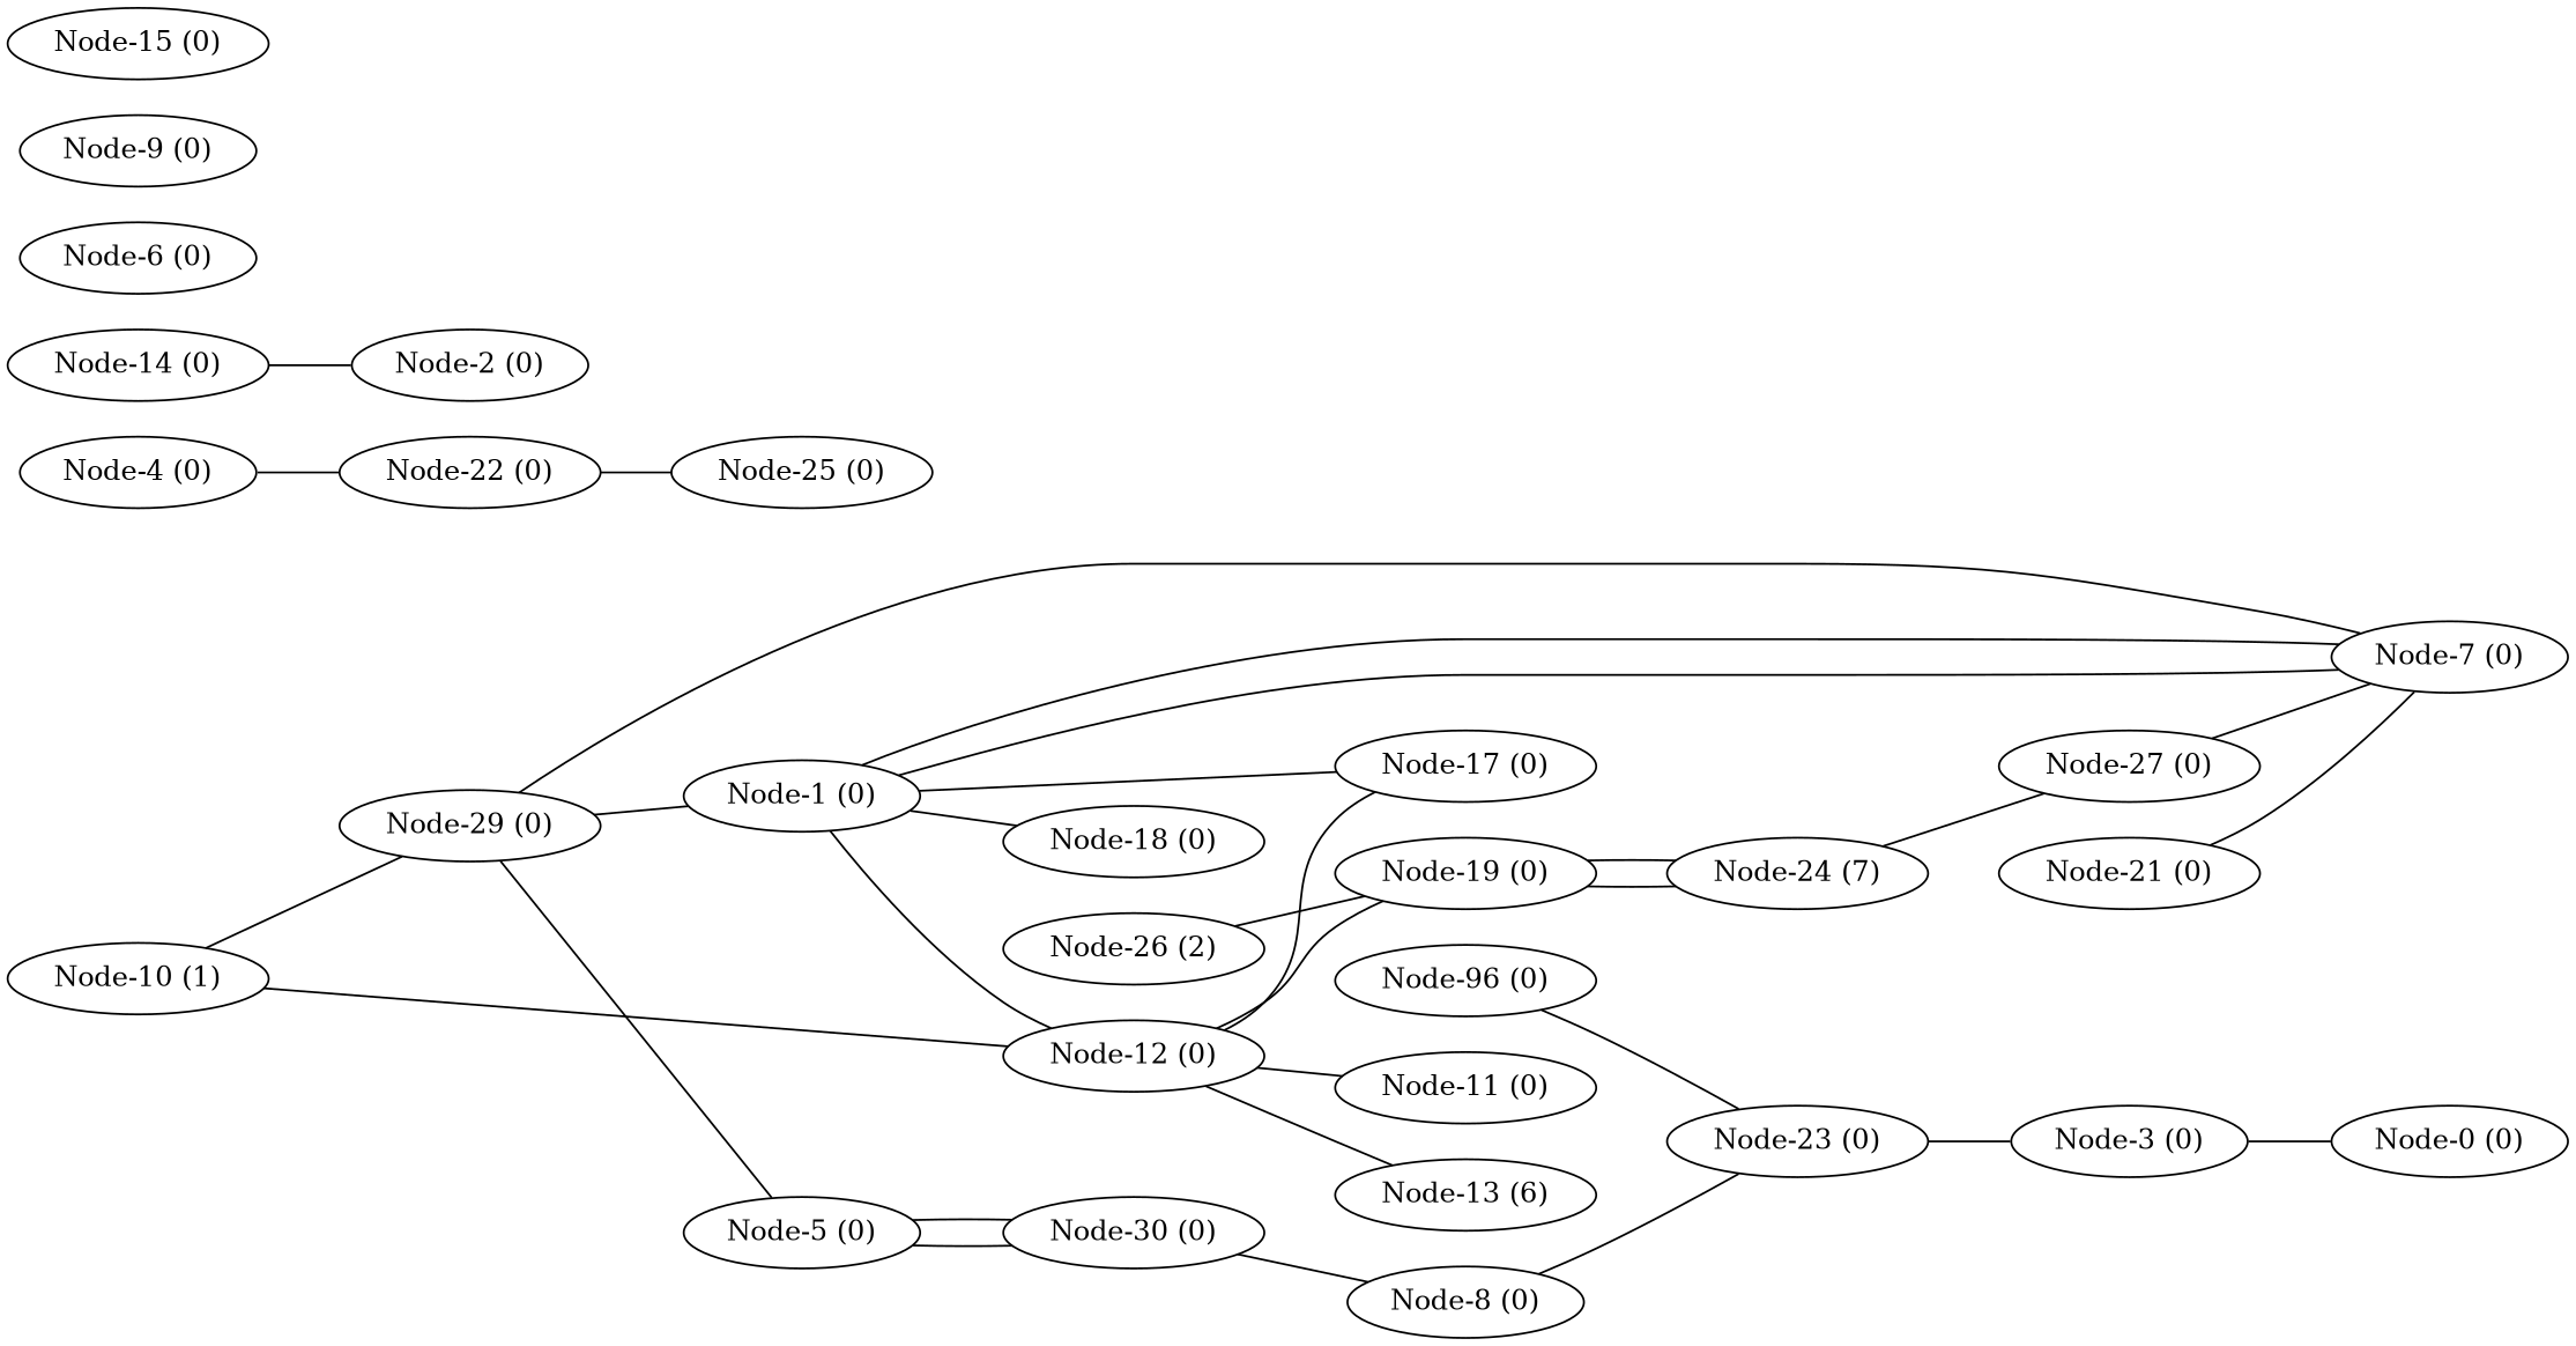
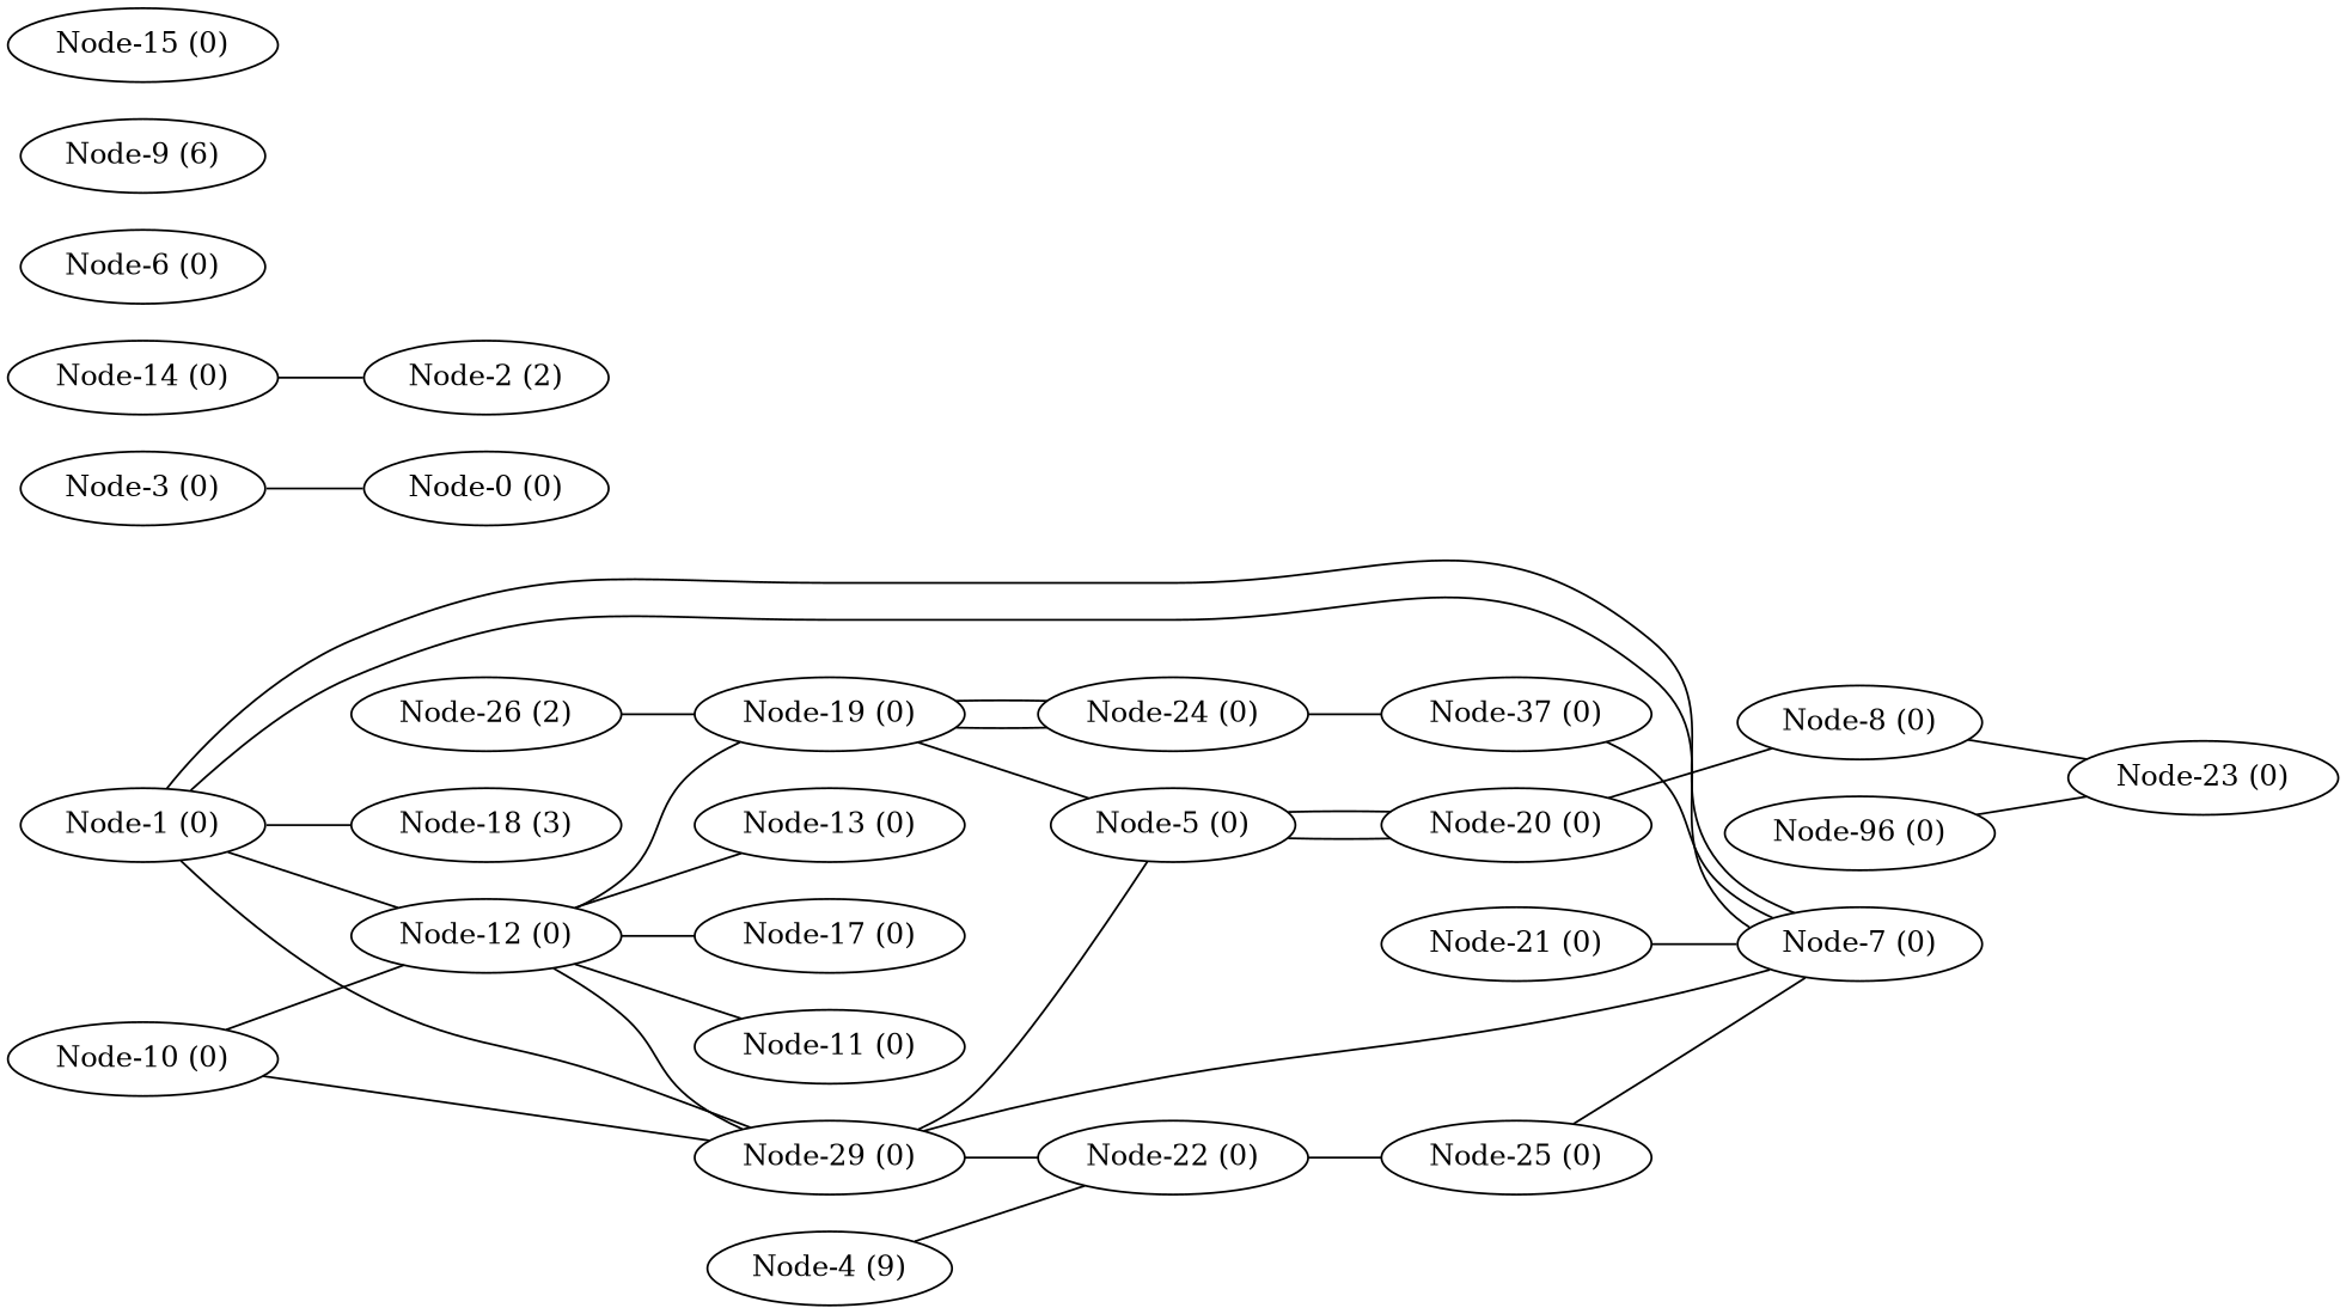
  graph {
    rankdir=LR
    n1 [label="Node-1 (0)"]
    n2 [label="Node-7 (0)"]
    n3 [label="Node-12 (0)"]
    n4 [label="Node-17 (0)"]
-   n5 [label="Node-18 (0)"]
+   n5 [label="Node-18 (3)"]
    n6 [label="Node-29 (0)"]
    n7 [label="Node-11 (0)"]
-   n8 [label="Node-13 (6)"]
+   n8 [label="Node-13 (0)"]
    n9 [label="Node-19 (0)"]
    n10 [label="Node-22 (0)"]
    n11 [label="Node-5 (0)"]
-   n12 [label="Node-24 (7)"]
+   n12 [label="Node-24 (0)"]
    n13 [label="Node-3 (0)"]
    n14 [label="Node-0 (0)"]
-   n15 [label="Node-4 (0)"]
+   n15 [label="Node-4 (9)"]
    n16 [label="Node-25 (0)"]
-   n17 [label="Node-30 (0)"]
+   n17 [label="Node-20 (0)"]
    n18 [label="Node-8 (0)"]
    n19 [label="Node-23 (0)"]
-   n20 [label="Node-10 (1)"]
-   n21 [label="Node-27 (0)"]
+   n20 [label="Node-10 (0)"]
+   n21 [label="Node-37 (0)"]
    n22 [label="Node-14 (0)"]
-   n23 [label="Node-2 (0)"]
+   n23 [label="Node-2 (2)"]
    n24 [label="Node-96 (0)"]
    n25 [label="Node-21 (0)"]
    n26 [label="Node-26 (2)"]
    n27 [label="Node-6 (0)"]
-   n28 [label="Node-9 (0)"]
+   n28 [label="Node-9 (6)"]
    n29 [label="Node-15 (0)"]
    n1 -- n2
    n1 -- n3
-   n1 -- n4
    n1 -- n5
    n2 -- n1
    n3 -- n4
+   n3 -- n6
    n3 -- n7
    n3 -- n8
    n3 -- n9
    n6 -- n1
    n6 -- n2
+   n6 -- n10
    n6 -- n11
+   n9 -- n11
    n9 -- n12
    n10 -- n16
    n11 -- n17
    n12 -- n9
    n12 -- n21
    n13 -- n14
    n15 -- n10
+   n16 -- n2
    n17 -- n11
    n17 -- n18
    n18 -- n19
-   n19 -- n13
    n20 -- n3
    n20 -- n6
    n21 -- n2
    n22 -- n23
    n24 -- n19
    n25 -- n2
    n26 -- n9
  }
